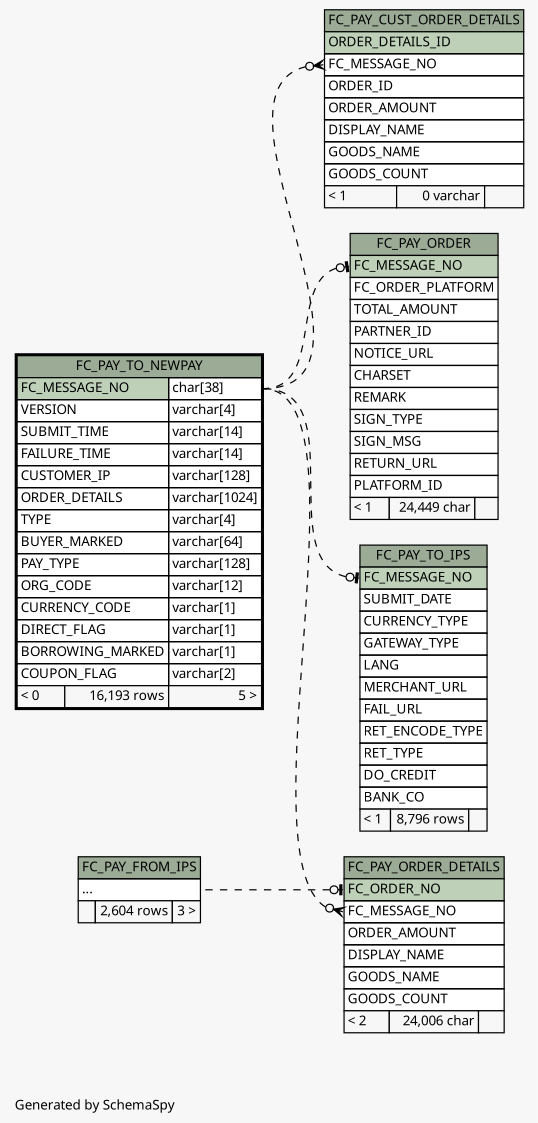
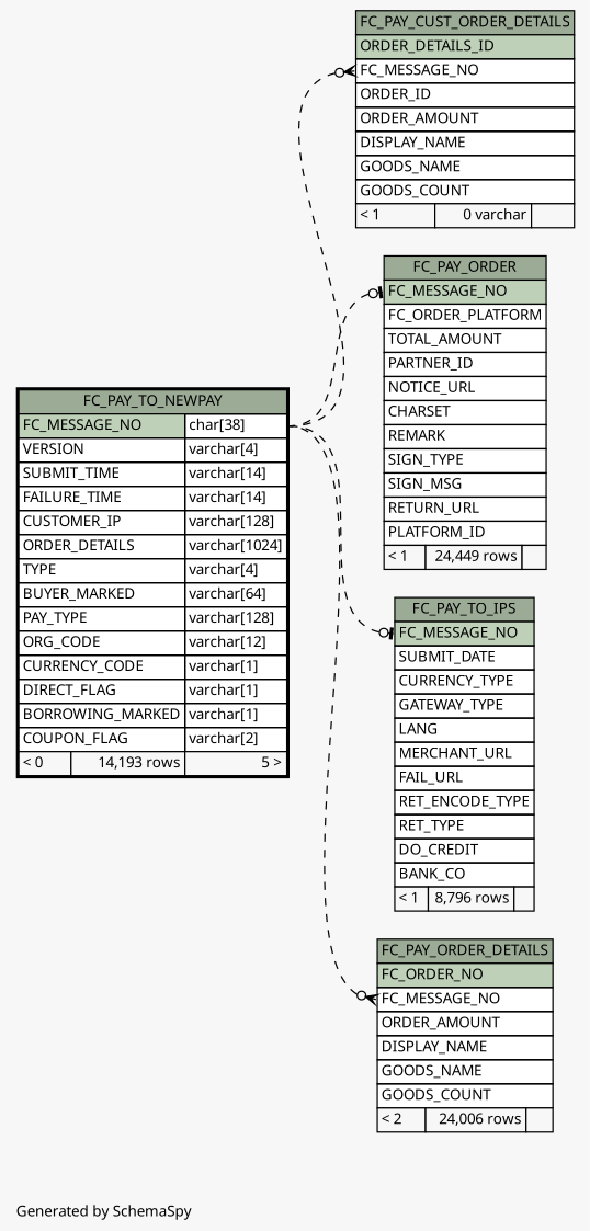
  digraph {
    bgcolor="#f7f7f7"
    fontname="Microsoft YaHei"
    fontsize=11
    label="\nGenerated by SchemaSpy"
    labeljust=l
    nodesep=0.18
    rankdir=RL
    ranksep=0.46
    node [fontname="Microsoft YaHei" fontsize=11 shape=plaintext]
    edge [arrowhead=none arrowsize=0.8 arrowtail=teeodot dir=back headport="FC_MESSAGE_NO.type:e" style=dashed tailport="FC_MESSAGE_NO:w"]
    n1 [label=<     <TABLE BORDER="0" CELLBORDER="1" CELLSPACING="0" BGCOLOR="#ffffff">       <TR><TD COLSPAN="3" BGCOLOR="#9bab96" ALIGN="CENTER">FC_PAY_CUST_ORDER_DETAILS</TD></TR>       <TR><TD PORT="ORDER_DETAILS_ID" COLSPAN="3" BGCOLOR="#bed1b8" ALIGN="LEFT">ORDER_DETAILS_ID</TD></TR>       <TR><TD PORT="FC_MESSAGE_NO" COLSPAN="3" ALIGN="LEFT">FC_MESSAGE_NO</TD></TR>       <TR><TD PORT="ORDER_ID" COLSPAN="3" ALIGN="LEFT">ORDER_ID</TD></TR>       <TR><TD PORT="ORDER_AMOUNT" COLSPAN="3" ALIGN="LEFT">ORDER_AMOUNT</TD></TR>       <TR><TD PORT="DISPLAY_NAME" COLSPAN="3" ALIGN="LEFT">DISPLAY_NAME</TD></TR>       <TR><TD PORT="GOODS_NAME" COLSPAN="3" ALIGN="LEFT">GOODS_NAME</TD></TR>       <TR><TD PORT="GOODS_COUNT" COLSPAN="3" ALIGN="LEFT">GOODS_COUNT</TD></TR>       <TR><TD ALIGN="LEFT" BGCOLOR="#f7f7f7">&lt; 1</TD><TD ALIGN="RIGHT" BGCOLOR="#f7f7f7">0 varchar</TD><TD ALIGN="RIGHT" BGCOLOR="#f7f7f7">  </TD></TR>     </TABLE>>]
-   n2 [label=<     <TABLE BORDER="2" CELLBORDER="1" CELLSPACING="0" BGCOLOR="#ffffff">       <TR><TD COLSPAN="3" BGCOLOR="#9bab96" ALIGN="CENTER">FC_PAY_TO_NEWPAY</TD></TR>       <TR><TD PORT="FC_MESSAGE_NO" COLSPAN="2" BGCOLOR="#bed1b8" ALIGN="LEFT">FC_MESSAGE_NO</TD><TD PORT="FC_MESSAGE_NO.type" ALIGN="LEFT">char[38]</TD></TR>       <TR><TD PORT="VERSION" COLSPAN="2" ALIGN="LEFT">VERSION</TD><TD PORT="VERSION.type" ALIGN="LEFT">varchar[4]</TD></TR>       <TR><TD PORT="SUBMIT_TIME" COLSPAN="2" ALIGN="LEFT">SUBMIT_TIME</TD><TD PORT="SUBMIT_TIME.type" ALIGN="LEFT">varchar[14]</TD></TR>       <TR><TD PORT="FAILURE_TIME" COLSPAN="2" ALIGN="LEFT">FAILURE_TIME</TD><TD PORT="FAILURE_TIME.type" ALIGN="LEFT">varchar[14]</TD></TR>       <TR><TD PORT="CUSTOMER_IP" COLSPAN="2" ALIGN="LEFT">CUSTOMER_IP</TD><TD PORT="CUSTOMER_IP.type" ALIGN="LEFT">varchar[128]</TD></TR>       <TR><TD PORT="ORDER_DETAILS" COLSPAN="2" ALIGN="LEFT">ORDER_DETAILS</TD><TD PORT="ORDER_DETAILS.type" ALIGN="LEFT">varchar[1024]</TD></TR>       <TR><TD PORT="TYPE" COLSPAN="2" ALIGN="LEFT">TYPE</TD><TD PORT="TYPE.type" ALIGN="LEFT">varchar[4]</TD></TR>       <TR><TD PORT="BUYER_MARKED" COLSPAN="2" ALIGN="LEFT">BUYER_MARKED</TD><TD PORT="BUYER_MARKED.type" ALIGN="LEFT">varchar[64]</TD></TR>       <TR><TD PORT="PAY_TYPE" COLSPAN="2" ALIGN="LEFT">PAY_TYPE</TD><TD PORT="PAY_TYPE.type" ALIGN="LEFT">varchar[128]</TD></TR>       <TR><TD PORT="ORG_CODE" COLSPAN="2" ALIGN="LEFT">ORG_CODE</TD><TD PORT="ORG_CODE.type" ALIGN="LEFT">varchar[12]</TD></TR>       <TR><TD PORT="CURRENCY_CODE" COLSPAN="2" ALIGN="LEFT">CURRENCY_CODE</TD><TD PORT="CURRENCY_CODE.type" ALIGN="LEFT">varchar[1]</TD></TR>       <TR><TD PORT="DIRECT_FLAG" COLSPAN="2" ALIGN="LEFT">DIRECT_FLAG</TD><TD PORT="DIRECT_FLAG.type" ALIGN="LEFT">varchar[1]</TD></TR>       <TR><TD PORT="BORROWING_MARKED" COLSPAN="2" ALIGN="LEFT">BORROWING_MARKED</TD><TD PORT="BORROWING_MARKED.type" ALIGN="LEFT">varchar[1]</TD></TR>       <TR><TD PORT="COUPON_FLAG" COLSPAN="2" ALIGN="LEFT">COUPON_FLAG</TD><TD PORT="COUPON_FLAG.type" ALIGN="LEFT">varchar[2]</TD></TR>       <TR><TD ALIGN="LEFT" BGCOLOR="#f7f7f7">&lt; 0</TD><TD ALIGN="RIGHT" BGCOLOR="#f7f7f7">16,193 rows</TD><TD ALIGN="RIGHT" BGCOLOR="#f7f7f7">5 &gt;</TD></TR>     </TABLE>>]
-   n3 [label=<     <TABLE BORDER="0" CELLBORDER="1" CELLSPACING="0" BGCOLOR="#ffffff">       <TR><TD COLSPAN="3" BGCOLOR="#9bab96" ALIGN="CENTER">FC_PAY_ORDER</TD></TR>       <TR><TD PORT="FC_MESSAGE_NO" COLSPAN="3" BGCOLOR="#bed1b8" ALIGN="LEFT">FC_MESSAGE_NO</TD></TR>       <TR><TD PORT="FC_ORDER_PLATFORM" COLSPAN="3" ALIGN="LEFT">FC_ORDER_PLATFORM</TD></TR>       <TR><TD PORT="TOTAL_AMOUNT" COLSPAN="3" ALIGN="LEFT">TOTAL_AMOUNT</TD></TR>       <TR><TD PORT="PARTNER_ID" COLSPAN="3" ALIGN="LEFT">PARTNER_ID</TD></TR>       <TR><TD PORT="NOTICE_URL" COLSPAN="3" ALIGN="LEFT">NOTICE_URL</TD></TR>       <TR><TD PORT="CHARSET" COLSPAN="3" ALIGN="LEFT">CHARSET</TD></TR>       <TR><TD PORT="REMARK" COLSPAN="3" ALIGN="LEFT">REMARK</TD></TR>       <TR><TD PORT="SIGN_TYPE" COLSPAN="3" ALIGN="LEFT">SIGN_TYPE</TD></TR>       <TR><TD PORT="SIGN_MSG" COLSPAN="3" ALIGN="LEFT">SIGN_MSG</TD></TR>       <TR><TD PORT="RETURN_URL" COLSPAN="3" ALIGN="LEFT">RETURN_URL</TD></TR>       <TR><TD PORT="PLATFORM_ID" COLSPAN="3" ALIGN="LEFT">PLATFORM_ID</TD></TR>       <TR><TD ALIGN="LEFT" BGCOLOR="#f7f7f7">&lt; 1</TD><TD ALIGN="RIGHT" BGCOLOR="#f7f7f7">24,449 char</TD><TD ALIGN="RIGHT" BGCOLOR="#f7f7f7">  </TD></TR>     </TABLE>>]
-   n4 [label=<     <TABLE BORDER="0" CELLBORDER="1" CELLSPACING="0" BGCOLOR="#ffffff">       <TR><TD COLSPAN="3" BGCOLOR="#9bab96" ALIGN="CENTER">FC_PAY_ORDER_DETAILS</TD></TR>       <TR><TD PORT="FC_ORDER_NO" COLSPAN="3" BGCOLOR="#bed1b8" ALIGN="LEFT">FC_ORDER_NO</TD></TR>       <TR><TD PORT="FC_MESSAGE_NO" COLSPAN="3" ALIGN="LEFT">FC_MESSAGE_NO</TD></TR>       <TR><TD PORT="ORDER_AMOUNT" COLSPAN="3" ALIGN="LEFT">ORDER_AMOUNT</TD></TR>       <TR><TD PORT="DISPLAY_NAME" COLSPAN="3" ALIGN="LEFT">DISPLAY_NAME</TD></TR>       <TR><TD PORT="GOODS_NAME" COLSPAN="3" ALIGN="LEFT">GOODS_NAME</TD></TR>       <TR><TD PORT="GOODS_COUNT" COLSPAN="3" ALIGN="LEFT">GOODS_COUNT</TD></TR>       <TR><TD ALIGN="LEFT" BGCOLOR="#f7f7f7">&lt; 2</TD><TD ALIGN="RIGHT" BGCOLOR="#f7f7f7">24,006 char</TD><TD ALIGN="RIGHT" BGCOLOR="#f7f7f7">  </TD></TR>     </TABLE>>]
-   n5 [label=<     <TABLE BORDER="0" CELLBORDER="1" CELLSPACING="0" BGCOLOR="#ffffff">       <TR><TD COLSPAN="3" BGCOLOR="#9bab96" ALIGN="CENTER">FC_PAY_FROM_IPS</TD></TR>       <TR><TD PORT="elipses" COLSPAN="3" ALIGN="LEFT">...</TD></TR>       <TR><TD ALIGN="LEFT" BGCOLOR="#f7f7f7">  </TD><TD ALIGN="RIGHT" BGCOLOR="#f7f7f7">2,604 rows</TD><TD ALIGN="RIGHT" BGCOLOR="#f7f7f7">3 &gt;</TD></TR>     </TABLE>>]
+   n2 [label=<     <TABLE BORDER="2" CELLBORDER="1" CELLSPACING="0" BGCOLOR="#ffffff">       <TR><TD COLSPAN="3" BGCOLOR="#9bab96" ALIGN="CENTER">FC_PAY_TO_NEWPAY</TD></TR>       <TR><TD PORT="FC_MESSAGE_NO" COLSPAN="2" BGCOLOR="#bed1b8" ALIGN="LEFT">FC_MESSAGE_NO</TD><TD PORT="FC_MESSAGE_NO.type" ALIGN="LEFT">char[38]</TD></TR>       <TR><TD PORT="VERSION" COLSPAN="2" ALIGN="LEFT">VERSION</TD><TD PORT="VERSION.type" ALIGN="LEFT">varchar[4]</TD></TR>       <TR><TD PORT="SUBMIT_TIME" COLSPAN="2" ALIGN="LEFT">SUBMIT_TIME</TD><TD PORT="SUBMIT_TIME.type" ALIGN="LEFT">varchar[14]</TD></TR>       <TR><TD PORT="FAILURE_TIME" COLSPAN="2" ALIGN="LEFT">FAILURE_TIME</TD><TD PORT="FAILURE_TIME.type" ALIGN="LEFT">varchar[14]</TD></TR>       <TR><TD PORT="CUSTOMER_IP" COLSPAN="2" ALIGN="LEFT">CUSTOMER_IP</TD><TD PORT="CUSTOMER_IP.type" ALIGN="LEFT">varchar[128]</TD></TR>       <TR><TD PORT="ORDER_DETAILS" COLSPAN="2" ALIGN="LEFT">ORDER_DETAILS</TD><TD PORT="ORDER_DETAILS.type" ALIGN="LEFT">varchar[1024]</TD></TR>       <TR><TD PORT="TYPE" COLSPAN="2" ALIGN="LEFT">TYPE</TD><TD PORT="TYPE.type" ALIGN="LEFT">varchar[4]</TD></TR>       <TR><TD PORT="BUYER_MARKED" COLSPAN="2" ALIGN="LEFT">BUYER_MARKED</TD><TD PORT="BUYER_MARKED.type" ALIGN="LEFT">varchar[64]</TD></TR>       <TR><TD PORT="PAY_TYPE" COLSPAN="2" ALIGN="LEFT">PAY_TYPE</TD><TD PORT="PAY_TYPE.type" ALIGN="LEFT">varchar[128]</TD></TR>       <TR><TD PORT="ORG_CODE" COLSPAN="2" ALIGN="LEFT">ORG_CODE</TD><TD PORT="ORG_CODE.type" ALIGN="LEFT">varchar[12]</TD></TR>       <TR><TD PORT="CURRENCY_CODE" COLSPAN="2" ALIGN="LEFT">CURRENCY_CODE</TD><TD PORT="CURRENCY_CODE.type" ALIGN="LEFT">varchar[1]</TD></TR>       <TR><TD PORT="DIRECT_FLAG" COLSPAN="2" ALIGN="LEFT">DIRECT_FLAG</TD><TD PORT="DIRECT_FLAG.type" ALIGN="LEFT">varchar[1]</TD></TR>       <TR><TD PORT="BORROWING_MARKED" COLSPAN="2" ALIGN="LEFT">BORROWING_MARKED</TD><TD PORT="BORROWING_MARKED.type" ALIGN="LEFT">varchar[1]</TD></TR>       <TR><TD PORT="COUPON_FLAG" COLSPAN="2" ALIGN="LEFT">COUPON_FLAG</TD><TD PORT="COUPON_FLAG.type" ALIGN="LEFT">varchar[2]</TD></TR>       <TR><TD ALIGN="LEFT" BGCOLOR="#f7f7f7">&lt; 0</TD><TD ALIGN="RIGHT" BGCOLOR="#f7f7f7">14,193 rows</TD><TD ALIGN="RIGHT" BGCOLOR="#f7f7f7">5 &gt;</TD></TR>     </TABLE>>]
+   n3 [label=<     <TABLE BORDER="0" CELLBORDER="1" CELLSPACING="0" BGCOLOR="#ffffff">       <TR><TD COLSPAN="3" BGCOLOR="#9bab96" ALIGN="CENTER">FC_PAY_ORDER</TD></TR>       <TR><TD PORT="FC_MESSAGE_NO" COLSPAN="3" BGCOLOR="#bed1b8" ALIGN="LEFT">FC_MESSAGE_NO</TD></TR>       <TR><TD PORT="FC_ORDER_PLATFORM" COLSPAN="3" ALIGN="LEFT">FC_ORDER_PLATFORM</TD></TR>       <TR><TD PORT="TOTAL_AMOUNT" COLSPAN="3" ALIGN="LEFT">TOTAL_AMOUNT</TD></TR>       <TR><TD PORT="PARTNER_ID" COLSPAN="3" ALIGN="LEFT">PARTNER_ID</TD></TR>       <TR><TD PORT="NOTICE_URL" COLSPAN="3" ALIGN="LEFT">NOTICE_URL</TD></TR>       <TR><TD PORT="CHARSET" COLSPAN="3" ALIGN="LEFT">CHARSET</TD></TR>       <TR><TD PORT="REMARK" COLSPAN="3" ALIGN="LEFT">REMARK</TD></TR>       <TR><TD PORT="SIGN_TYPE" COLSPAN="3" ALIGN="LEFT">SIGN_TYPE</TD></TR>       <TR><TD PORT="SIGN_MSG" COLSPAN="3" ALIGN="LEFT">SIGN_MSG</TD></TR>       <TR><TD PORT="RETURN_URL" COLSPAN="3" ALIGN="LEFT">RETURN_URL</TD></TR>       <TR><TD PORT="PLATFORM_ID" COLSPAN="3" ALIGN="LEFT">PLATFORM_ID</TD></TR>       <TR><TD ALIGN="LEFT" BGCOLOR="#f7f7f7">&lt; 1</TD><TD ALIGN="RIGHT" BGCOLOR="#f7f7f7">24,449 rows</TD><TD ALIGN="RIGHT" BGCOLOR="#f7f7f7">  </TD></TR>     </TABLE>>]
+   n4 [label=<     <TABLE BORDER="0" CELLBORDER="1" CELLSPACING="0" BGCOLOR="#ffffff">       <TR><TD COLSPAN="3" BGCOLOR="#9bab96" ALIGN="CENTER">FC_PAY_ORDER_DETAILS</TD></TR>       <TR><TD PORT="FC_ORDER_NO" COLSPAN="3" BGCOLOR="#bed1b8" ALIGN="LEFT">FC_ORDER_NO</TD></TR>       <TR><TD PORT="FC_MESSAGE_NO" COLSPAN="3" ALIGN="LEFT">FC_MESSAGE_NO</TD></TR>       <TR><TD PORT="ORDER_AMOUNT" COLSPAN="3" ALIGN="LEFT">ORDER_AMOUNT</TD></TR>       <TR><TD PORT="DISPLAY_NAME" COLSPAN="3" ALIGN="LEFT">DISPLAY_NAME</TD></TR>       <TR><TD PORT="GOODS_NAME" COLSPAN="3" ALIGN="LEFT">GOODS_NAME</TD></TR>       <TR><TD PORT="GOODS_COUNT" COLSPAN="3" ALIGN="LEFT">GOODS_COUNT</TD></TR>       <TR><TD ALIGN="LEFT" BGCOLOR="#f7f7f7">&lt; 2</TD><TD ALIGN="RIGHT" BGCOLOR="#f7f7f7">24,006 rows</TD><TD ALIGN="RIGHT" BGCOLOR="#f7f7f7">  </TD></TR>     </TABLE>>]
    n6 [label=<     <TABLE BORDER="0" CELLBORDER="1" CELLSPACING="0" BGCOLOR="#ffffff">       <TR><TD COLSPAN="3" BGCOLOR="#9bab96" ALIGN="CENTER">FC_PAY_TO_IPS</TD></TR>       <TR><TD PORT="FC_MESSAGE_NO" COLSPAN="3" BGCOLOR="#bed1b8" ALIGN="LEFT">FC_MESSAGE_NO</TD></TR>       <TR><TD PORT="SUBMIT_DATE" COLSPAN="3" ALIGN="LEFT">SUBMIT_DATE</TD></TR>       <TR><TD PORT="CURRENCY_TYPE" COLSPAN="3" ALIGN="LEFT">CURRENCY_TYPE</TD></TR>       <TR><TD PORT="GATEWAY_TYPE" COLSPAN="3" ALIGN="LEFT">GATEWAY_TYPE</TD></TR>       <TR><TD PORT="LANG" COLSPAN="3" ALIGN="LEFT">LANG</TD></TR>       <TR><TD PORT="MERCHANT_URL" COLSPAN="3" ALIGN="LEFT">MERCHANT_URL</TD></TR>       <TR><TD PORT="FAIL_URL" COLSPAN="3" ALIGN="LEFT">FAIL_URL</TD></TR>       <TR><TD PORT="RET_ENCODE_TYPE" COLSPAN="3" ALIGN="LEFT">RET_ENCODE_TYPE</TD></TR>       <TR><TD PORT="RET_TYPE" COLSPAN="3" ALIGN="LEFT">RET_TYPE</TD></TR>       <TR><TD PORT="DO_CREDIT" COLSPAN="3" ALIGN="LEFT">DO_CREDIT</TD></TR>       <TR><TD PORT="BANK_CO" COLSPAN="3" ALIGN="LEFT">BANK_CO</TD></TR>       <TR><TD ALIGN="LEFT" BGCOLOR="#f7f7f7">&lt; 1</TD><TD ALIGN="RIGHT" BGCOLOR="#f7f7f7">8,796 rows</TD><TD ALIGN="RIGHT" BGCOLOR="#f7f7f7">  </TD></TR>     </TABLE>>]
    n1 -> n2 [arrowtail=crowodot]
    n3 -> n2
    n4 -> n2 [arrowtail=crowodot]
-   n4 -> n5 [headport="elipses:e" tailport="FC_ORDER_NO:w"]
    n6 -> n2
  }
